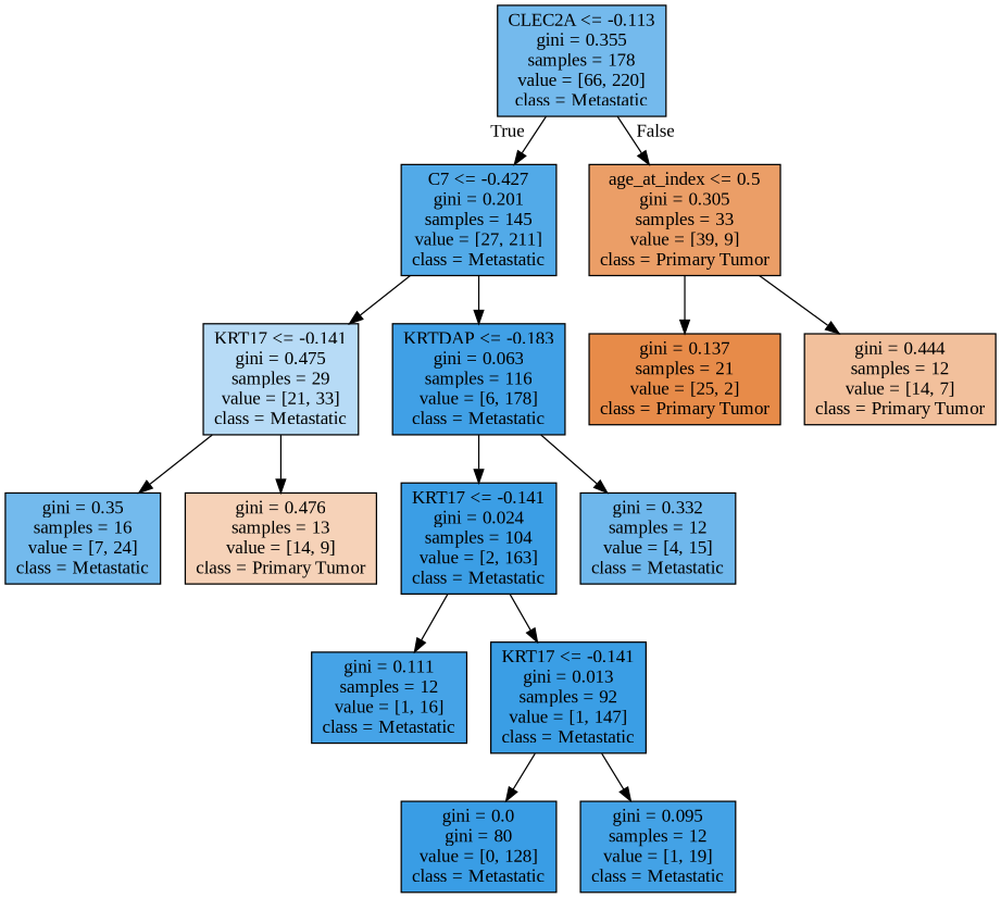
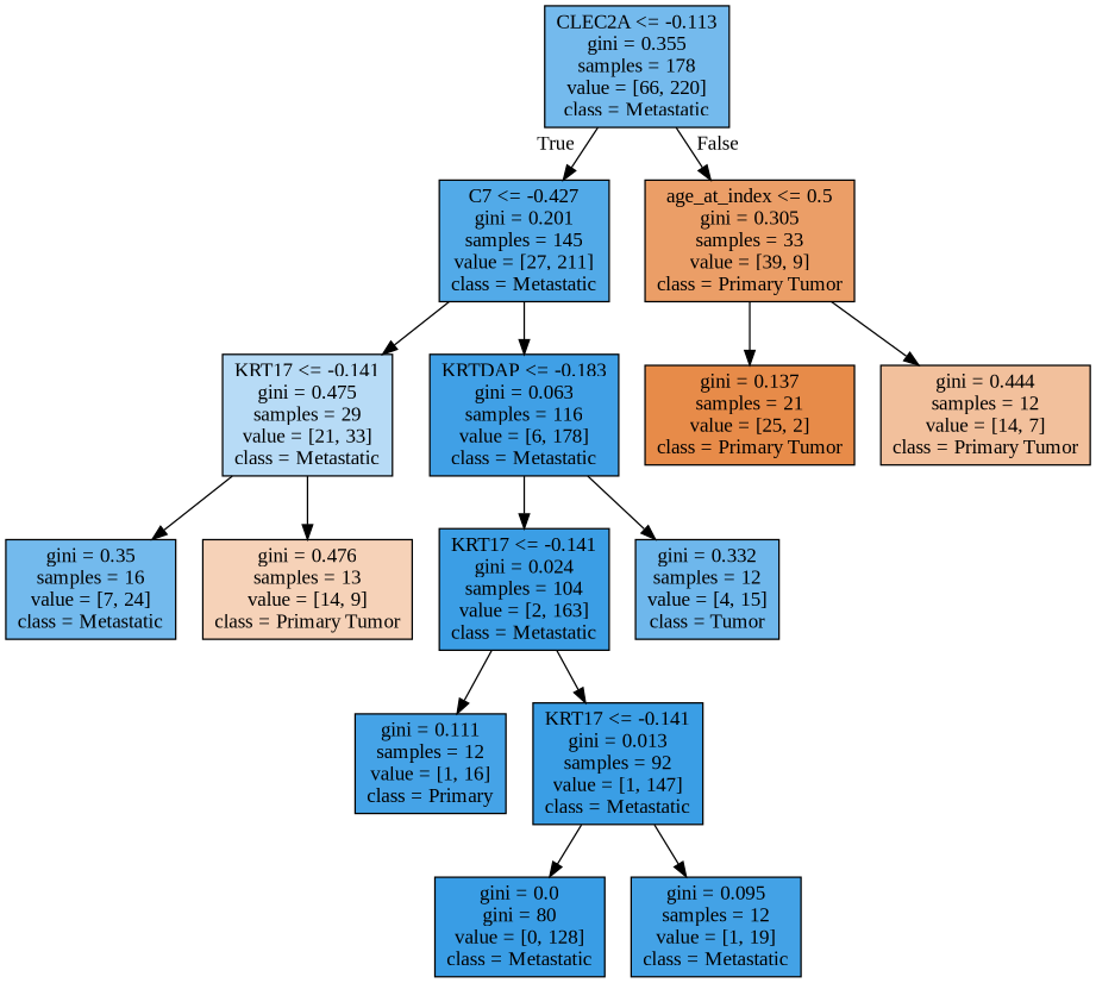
  digraph {
    fontname="Liberation Serif"
    node [color=black fontname="Liberation Serif" shape=box style=filled]
    edge [fontname="Liberation Serif"]
    n1 [fillcolor="#74baed" label="CLEC2A <= -0.113\ngini = 0.355\nsamples = 178\nvalue = [66, 220]\nclass = Metastatic"]
    n2 [fillcolor="#52aae8" label="C7 <= -0.427\ngini = 0.201\nsamples = 145\nvalue = [27, 211]\nclass = Metastatic"]
    n3 [fillcolor="#eb9e67" label="age_at_index <= 0.5\ngini = 0.305\nsamples = 33\nvalue = [39, 9]\nclass = Primary Tumor"]
    n4 [fillcolor="#b7dbf6" label="KRT17 <= -0.141\ngini = 0.475\nsamples = 29\nvalue = [21, 33]\nclass = Metastatic"]
    n5 [fillcolor="#40a0e6" label="KRTDAP <= -0.183\ngini = 0.063\nsamples = 116\nvalue = [6, 178]\nclass = Metastatic"]
    n6 [fillcolor="#e78b49" label="gini = 0.137\nsamples = 21\nvalue = [25, 2]\nclass = Primary Tumor"]
    n7 [fillcolor="#f2c09c" label="gini = 0.444\nsamples = 12\nvalue = [14, 7]\nclass = Primary Tumor"]
    n8 [fillcolor="#73baed" label="gini = 0.35\nsamples = 16\nvalue = [7, 24]\nclass = Metastatic"]
    n9 [fillcolor="#f6d2b8" label="gini = 0.476\nsamples = 13\nvalue = [14, 9]\nclass = Primary Tumor"]
    n10 [fillcolor="#3b9ee5" label="KRT17 <= -0.141\ngini = 0.024\nsamples = 104\nvalue = [2, 163]\nclass = Metastatic"]
-   n11 [fillcolor="#6eb7ec" label="gini = 0.332\nsamples = 12\nvalue = [4, 15]\nclass = Metastatic"]
-   n12 [fillcolor="#45a3e7" label="gini = 0.111\nsamples = 12\nvalue = [1, 16]\nclass = Metastatic"]
+   n11 [fillcolor="#6eb7ec" label="gini = 0.332\nsamples = 12\nvalue = [4, 15]\nclass = Tumor"]
+   n12 [fillcolor="#45a3e7" label="gini = 0.111\nsamples = 12\nvalue = [1, 16]\nclass = Primary"]
    n13 [fillcolor="#3a9ee5" label="KRT17 <= -0.141\ngini = 0.013\nsamples = 92\nvalue = [1, 147]\nclass = Metastatic"]
    n14 [fillcolor="#399de5" label="gini = 0.0\ngini = 80\nvalue = [0, 128]\nclass = Metastatic"]
    n15 [fillcolor="#43a2e6" label="gini = 0.095\nsamples = 12\nvalue = [1, 19]\nclass = Metastatic"]
    n1 -> n2 [headlabel=True labelangle=45 labeldistance=2.5]
    n1 -> n3 [headlabel=False labelangle=-45 labeldistance=2.5]
    n2 -> n4
    n2 -> n5
    n3 -> n6
    n3 -> n7
    n4 -> n8
    n4 -> n9
    n5 -> n10
    n5 -> n11
    n10 -> n12
    n10 -> n13
    n13 -> n14
    n13 -> n15
  }
